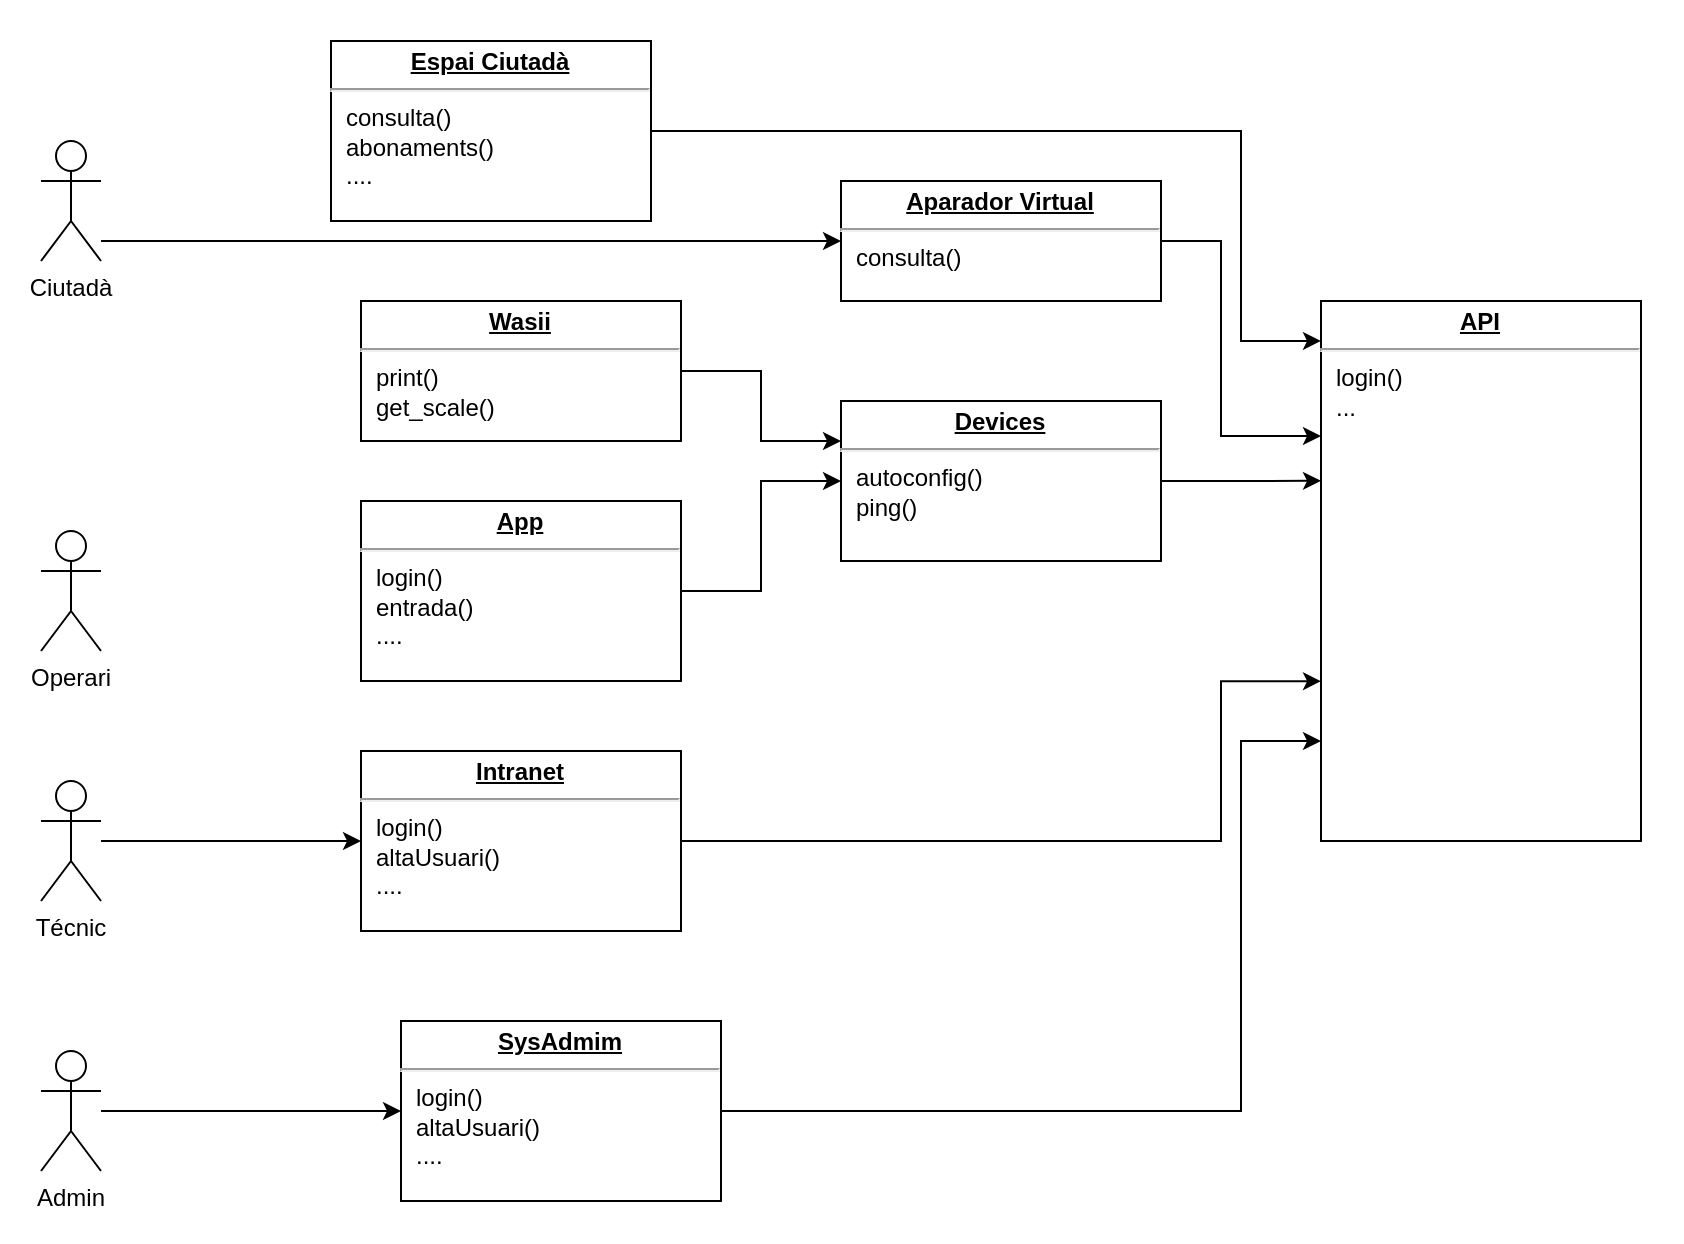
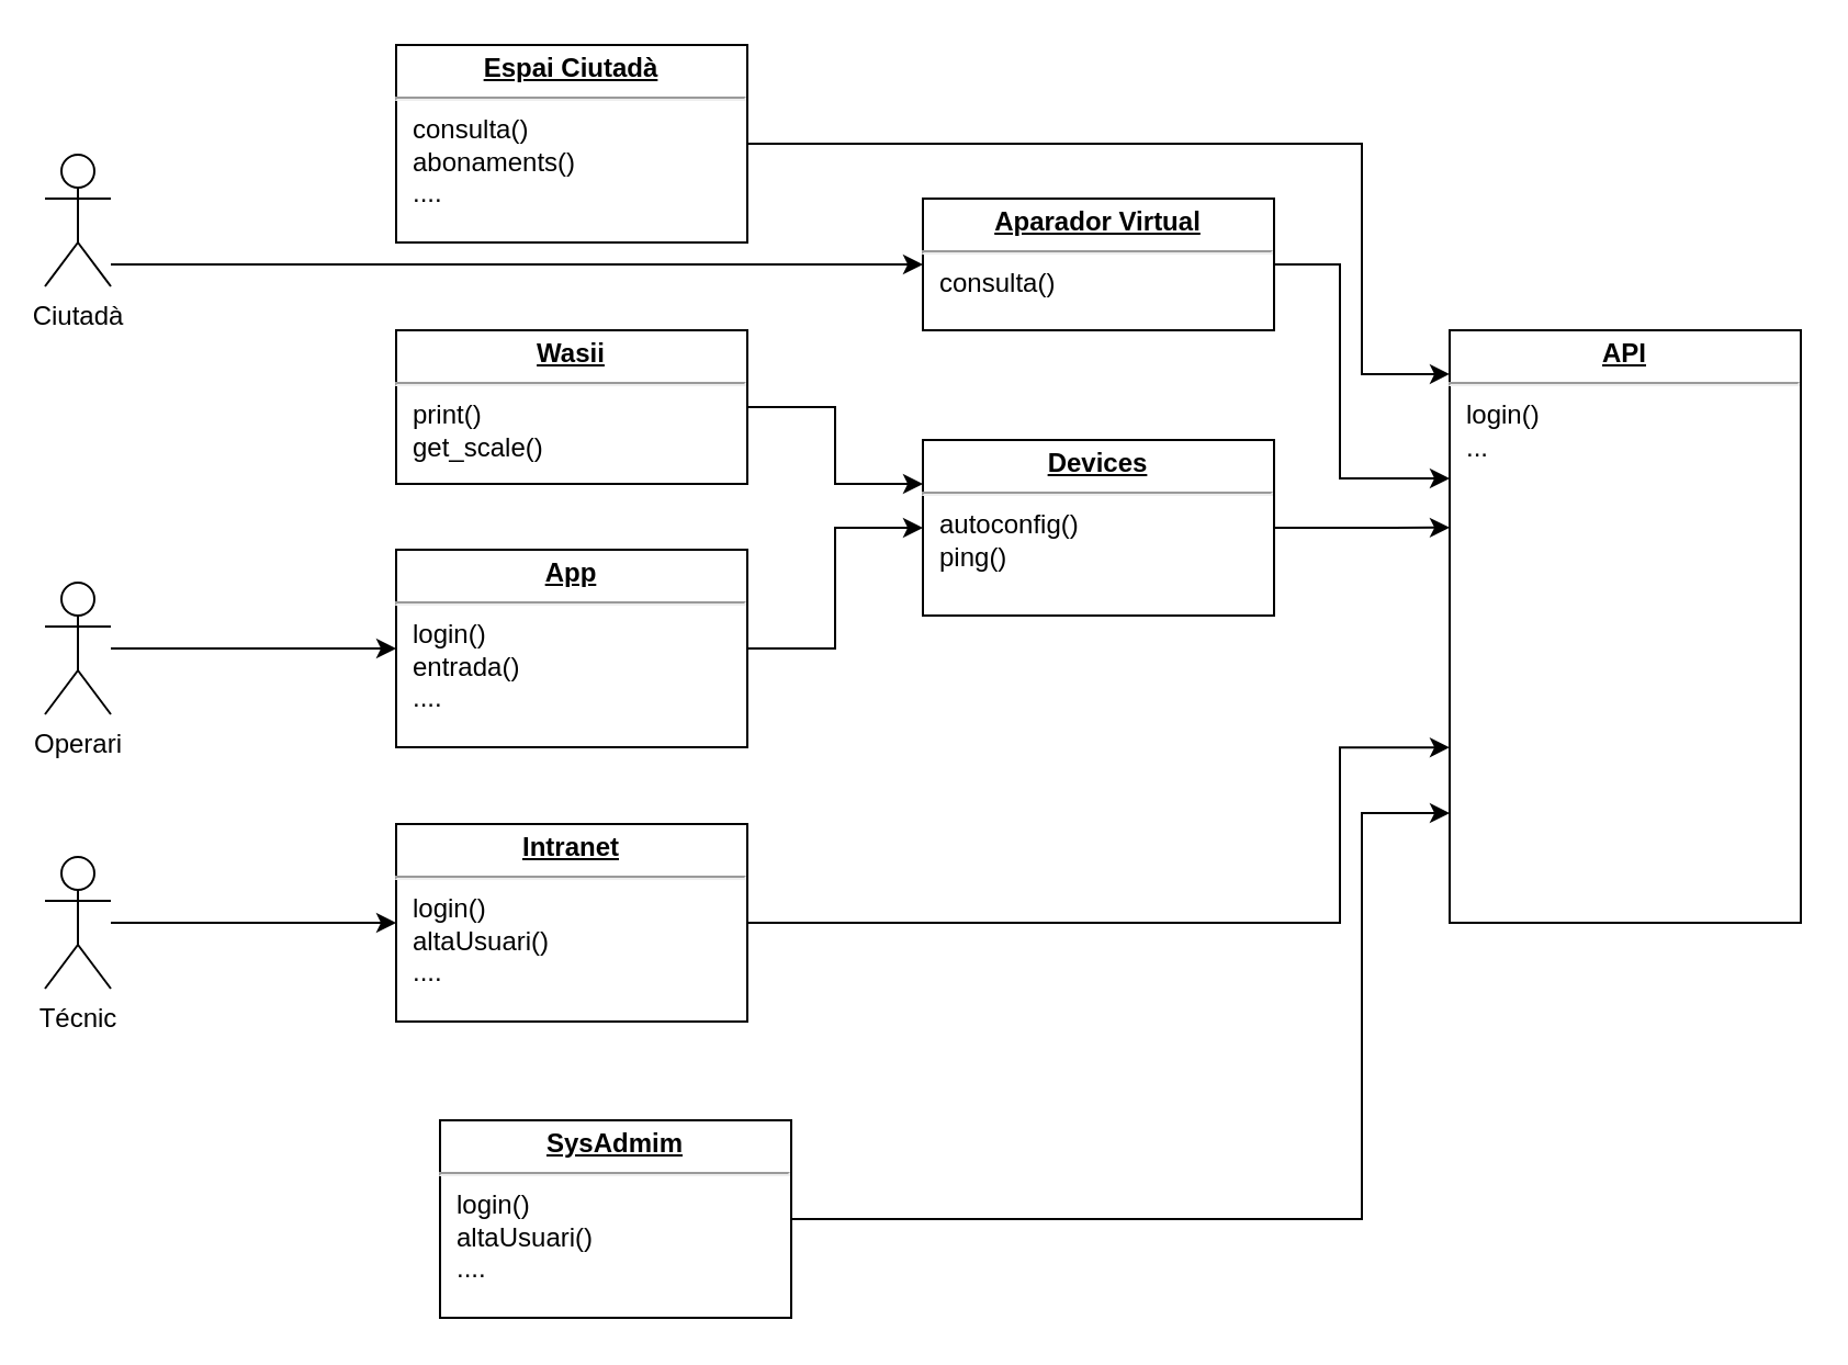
  <mxCell id="0" />
  <mxCell id="1" parent="0" />
  <mxCell id="2" style="edgeStyle=orthogonalEdgeStyle;rounded=0;orthogonalLoop=1;jettySize=auto;html=1;entryX=0;entryY=0.5;entryDx=0;entryDy=0;" edge="1" parent="1" source="3" target="13"><mxGeometry relative="1" as="geometry"><Array as="points"><mxPoint x="420" y="120" /></Array></mxGeometry></mxCell>
  <mxCell id="3" value="Ciutadà" style="shape=umlActor;verticalLabelPosition=bottom;verticalAlign=top;html=1;" vertex="1" parent="1"><mxGeometry x="20" y="70" width="30" height="60" as="geometry" /></mxCell>
+ <mxCell id="4" style="edgeStyle=orthogonalEdgeStyle;rounded=0;orthogonalLoop=1;jettySize=auto;html=1;entryX=0;entryY=0.5;entryDx=0;entryDy=0;" edge="1" parent="1" source="5" target="17"><mxGeometry relative="1" as="geometry" /></mxCell>
  <mxCell id="5" value="Operari" style="shape=umlActor;verticalLabelPosition=bottom;verticalAlign=top;html=1;" vertex="1" parent="1"><mxGeometry x="20" y="265" width="30" height="60" as="geometry" /></mxCell>
- <mxCell id="6" style="edgeStyle=orthogonalEdgeStyle;rounded=0;orthogonalLoop=1;jettySize=auto;html=1;entryX=0;entryY=0.5;entryDx=0;entryDy=0;" edge="1" parent="1" source="7" target="19"><mxGeometry relative="1" as="geometry" /></mxCell>
- <mxCell id="7" value="Admin" style="shape=umlActor;verticalLabelPosition=bottom;verticalAlign=top;html=1;" vertex="1" parent="1"><mxGeometry x="20" y="525" width="30" height="60" as="geometry" /></mxCell>
  <mxCell id="8" style="edgeStyle=orthogonalEdgeStyle;rounded=0;orthogonalLoop=1;jettySize=auto;html=1;entryX=0;entryY=0.5;entryDx=0;entryDy=0;" edge="1" parent="1" source="9" target="15"><mxGeometry relative="1" as="geometry" /></mxCell>
  <mxCell id="9" value="Técnic" style="shape=umlActor;verticalLabelPosition=bottom;verticalAlign=top;html=1;" vertex="1" parent="1"><mxGeometry x="20" y="390" width="30" height="60" as="geometry" /></mxCell>
  <mxCell id="10" style="edgeStyle=orthogonalEdgeStyle;rounded=0;orthogonalLoop=1;jettySize=auto;html=1;entryX=0;entryY=0.074;entryDx=0;entryDy=0;entryPerimeter=0;" edge="1" parent="1" source="11" target="24"><mxGeometry relative="1" as="geometry"><Array as="points"><mxPoint x="620" y="65" /><mxPoint x="620" y="170" /></Array></mxGeometry></mxCell>
- <mxCell id="11" value="&lt;p style=&quot;margin: 0px ; margin-top: 4px ; text-align: center ; text-decoration: underline&quot;&gt;&lt;b&gt;Espai Ciutadà&lt;/b&gt;&lt;/p&gt;&lt;hr&gt;&lt;p style=&quot;margin: 0px ; margin-left: 8px&quot;&gt;consulta()&lt;br&gt;abonaments()&lt;br&gt;....&lt;/p&gt;" style="verticalAlign=top;align=left;overflow=fill;fontSize=12;fontFamily=Helvetica;html=1;" vertex="1" parent="1"><mxGeometry x="165" y="20" width="160" height="90" as="geometry" /></mxCell>
+ <mxCell id="11" value="&lt;p style=&quot;margin: 0px ; margin-top: 4px ; text-align: center ; text-decoration: underline&quot;&gt;&lt;b&gt;Espai Ciutadà&lt;/b&gt;&lt;/p&gt;&lt;hr&gt;&lt;p style=&quot;margin: 0px ; margin-left: 8px&quot;&gt;consulta()&lt;br&gt;abonaments()&lt;br&gt;....&lt;/p&gt;" style="verticalAlign=top;align=left;overflow=fill;fontSize=12;fontFamily=Helvetica;html=1;" vertex="1" parent="1"><mxGeometry x="180" y="20" width="160" height="90" as="geometry" /></mxCell>
  <mxCell id="12" style="edgeStyle=orthogonalEdgeStyle;rounded=0;orthogonalLoop=1;jettySize=auto;html=1;entryX=0;entryY=0.25;entryDx=0;entryDy=0;" edge="1" parent="1" source="13" target="24"><mxGeometry relative="1" as="geometry"><Array as="points"><mxPoint x="610" y="120" /><mxPoint x="610" y="218" /></Array></mxGeometry></mxCell>
  <mxCell id="13" value="&lt;p style=&quot;margin: 0px ; margin-top: 4px ; text-align: center ; text-decoration: underline&quot;&gt;&lt;b&gt;Aparador Virtual&lt;/b&gt;&lt;/p&gt;&lt;hr&gt;&lt;p style=&quot;margin: 0px ; margin-left: 8px&quot;&gt;consulta()&lt;br&gt;&lt;br&gt;&lt;/p&gt;" style="verticalAlign=top;align=left;overflow=fill;fontSize=12;fontFamily=Helvetica;html=1;labelBorderColor=none;" vertex="1" parent="1"><mxGeometry x="420" y="90" width="160" height="60" as="geometry" /></mxCell>
  <mxCell id="14" style="edgeStyle=orthogonalEdgeStyle;rounded=0;orthogonalLoop=1;jettySize=auto;html=1;entryX=0;entryY=0.704;entryDx=0;entryDy=0;entryPerimeter=0;" edge="1" parent="1" source="15" target="24"><mxGeometry relative="1" as="geometry"><Array as="points"><mxPoint x="610" y="420" /><mxPoint x="610" y="340" /></Array></mxGeometry></mxCell>
  <mxCell id="15" value="&lt;p style=&quot;margin: 0px ; margin-top: 4px ; text-align: center ; text-decoration: underline&quot;&gt;&lt;b&gt;Intranet&lt;/b&gt;&lt;/p&gt;&lt;hr&gt;&lt;p style=&quot;margin: 0px ; margin-left: 8px&quot;&gt;login()&lt;br&gt;altaUsuari()&lt;br&gt;....&lt;/p&gt;" style="verticalAlign=top;align=left;overflow=fill;fontSize=12;fontFamily=Helvetica;html=1;" vertex="1" parent="1"><mxGeometry x="180" y="375" width="160" height="90" as="geometry" /></mxCell>
  <mxCell id="16" style="edgeStyle=orthogonalEdgeStyle;rounded=0;orthogonalLoop=1;jettySize=auto;html=1;entryX=0;entryY=0.5;entryDx=0;entryDy=0;" edge="1" parent="1" source="17" target="21"><mxGeometry relative="1" as="geometry"><Array as="points"><mxPoint x="380" y="295" /><mxPoint x="380" y="240" /><mxPoint x="420" y="240" /></Array></mxGeometry></mxCell>
  <mxCell id="17" value="&lt;p style=&quot;margin: 0px ; margin-top: 4px ; text-align: center ; text-decoration: underline&quot;&gt;&lt;b&gt;App&lt;/b&gt;&lt;/p&gt;&lt;hr&gt;&lt;p style=&quot;margin: 0px ; margin-left: 8px&quot;&gt;login()&lt;br&gt;entrada()&lt;br&gt;....&lt;/p&gt;" style="verticalAlign=top;align=left;overflow=fill;fontSize=12;fontFamily=Helvetica;html=1;" vertex="1" parent="1"><mxGeometry x="180" y="250" width="160" height="90" as="geometry" /></mxCell>
  <mxCell id="18" style="edgeStyle=orthogonalEdgeStyle;rounded=0;orthogonalLoop=1;jettySize=auto;html=1;entryX=0;entryY=0.815;entryDx=0;entryDy=0;entryPerimeter=0;" edge="1" parent="1" source="19" target="24"><mxGeometry relative="1" as="geometry"><Array as="points"><mxPoint x="620" y="555" /><mxPoint x="620" y="370" /></Array></mxGeometry></mxCell>
  <mxCell id="19" value="&lt;p style=&quot;margin: 0px ; margin-top: 4px ; text-align: center ; text-decoration: underline&quot;&gt;&lt;b&gt;SysAdmim&lt;/b&gt;&lt;/p&gt;&lt;hr&gt;&lt;p style=&quot;margin: 0px ; margin-left: 8px&quot;&gt;login()&lt;br&gt;altaUsuari()&lt;br&gt;....&lt;/p&gt;" style="verticalAlign=top;align=left;overflow=fill;fontSize=12;fontFamily=Helvetica;html=1;" vertex="1" parent="1"><mxGeometry x="200" y="510" width="160" height="90" as="geometry" /></mxCell>
  <mxCell id="20" style="edgeStyle=orthogonalEdgeStyle;rounded=0;orthogonalLoop=1;jettySize=auto;html=1;entryX=0;entryY=0.333;entryDx=0;entryDy=0;entryPerimeter=0;" edge="1" parent="1" source="21" target="24"><mxGeometry relative="1" as="geometry" /></mxCell>
  <mxCell id="21" value="&lt;p style=&quot;margin: 0px ; margin-top: 4px ; text-align: center ; text-decoration: underline&quot;&gt;&lt;b&gt;Devices&lt;/b&gt;&lt;/p&gt;&lt;hr&gt;&lt;p style=&quot;margin: 0px ; margin-left: 8px&quot;&gt;autoconfig()&lt;br&gt;ping()&lt;br&gt;&lt;/p&gt;" style="verticalAlign=top;align=left;overflow=fill;fontSize=12;fontFamily=Helvetica;html=1;" vertex="1" parent="1"><mxGeometry x="420" y="200" width="160" height="80" as="geometry" /></mxCell>
  <mxCell id="22" style="edgeStyle=orthogonalEdgeStyle;rounded=0;orthogonalLoop=1;jettySize=auto;html=1;entryX=0;entryY=0.25;entryDx=0;entryDy=0;" edge="1" parent="1" source="23" target="21"><mxGeometry relative="1" as="geometry" /></mxCell>
  <mxCell id="23" value="&lt;p style=&quot;margin: 0px ; margin-top: 4px ; text-align: center ; text-decoration: underline&quot;&gt;&lt;b&gt;Wasii&lt;/b&gt;&lt;/p&gt;&lt;hr&gt;&lt;p style=&quot;margin: 0px ; margin-left: 8px&quot;&gt;print()&lt;br&gt;get_scale()&lt;br&gt;&lt;/p&gt;" style="verticalAlign=top;align=left;overflow=fill;fontSize=12;fontFamily=Helvetica;html=1;" vertex="1" parent="1"><mxGeometry x="180" y="150" width="160" height="70" as="geometry" /></mxCell>
  <mxCell id="24" value="&lt;p style=&quot;margin: 0px ; margin-top: 4px ; text-align: center ; text-decoration: underline&quot;&gt;&lt;b&gt;API&lt;/b&gt;&lt;/p&gt;&lt;hr&gt;&lt;p style=&quot;margin: 0px ; margin-left: 8px&quot;&gt;login()&lt;/p&gt;&lt;p style=&quot;margin: 0px ; margin-left: 8px&quot;&gt;...&lt;/p&gt;" style="verticalAlign=top;align=left;overflow=fill;fontSize=12;fontFamily=Helvetica;html=1;" vertex="1" parent="1"><mxGeometry x="660" y="150" width="160" height="270" as="geometry" /></mxCell>
